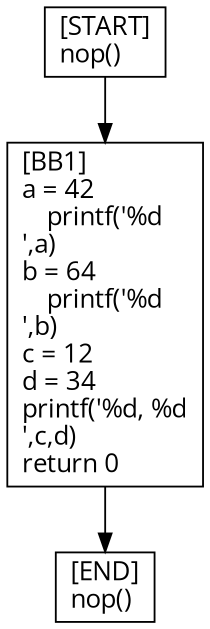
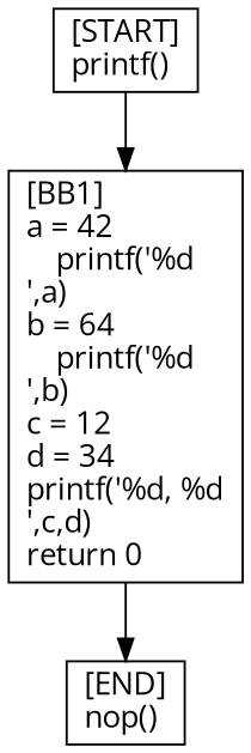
  digraph {
    fontname="Open Sans"
    node [shape=box fontname="Open Sans"]
    edge [fontname="Open Sans"]
    n1 [label="[END]\lnop()\l"]
-   n2 [label="[START]\lnop()\l"]
+   n2 [label="[START]\lprintf()\l"]
    n3 [label="[BB1]\la = 42\lprintf('%d\n',a)\lb = 64\lprintf('%d\n',b)\lc = 12\ld = 34\lprintf('%d, %d\n',c,d)\lreturn 0\l"]
    n2 -> n3
    n3 -> n1
  }
